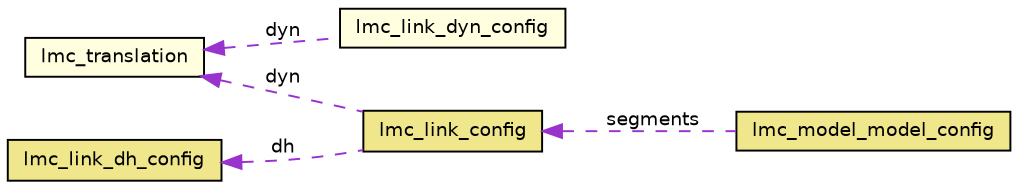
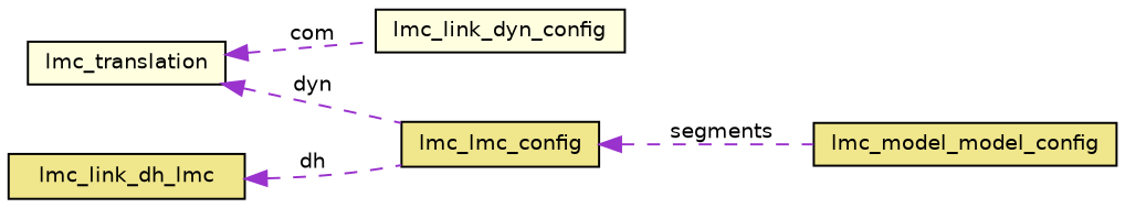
  digraph {
    rankdir=LR
    node [color=black fillcolor=khaki fontname=Helvetica fontsize=10 shape=record style=filled]
    edge [color=darkorchid3 dir=back fontname=Helvetica fontsize=10 labelfontname=Helvetica labelfontsize=10 style=dashed]
    n1 [fontcolor=black height=0.2 label=lmc_model_model_config width=0.4]
-   n2 [height=0.2 label=lmc_link_config width=0.4]
+   n2 [height=0.2 label=lmc_lmc_config width=0.4]
    n3 [fillcolor=lightyellow height=0.2 label=lmc_link_dyn_config width=0.4]
    n4 [fillcolor=lightyellow height=0.2 label=lmc_translation width=0.4]
-   n5 [height=0.2 label=lmc_link_dh_config width=0.4]
+   n5 [height=0.2 label=lmc_link_dh_lmc width=0.4]
    n2 -> n1 [label=" segments"]
    n4 -> n2 [label=" dyn"]
-   n4 -> n3 [label=" dyn"]
+   n4 -> n3 [label=" com"]
    n5 -> n2 [label=" dh"]
  }
